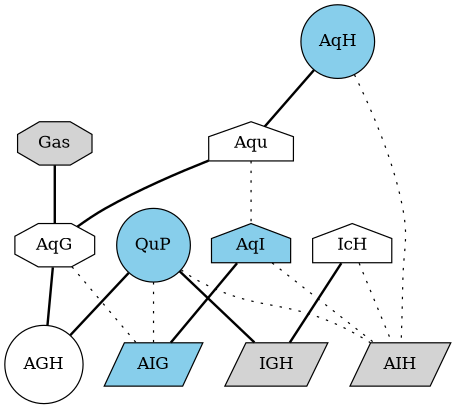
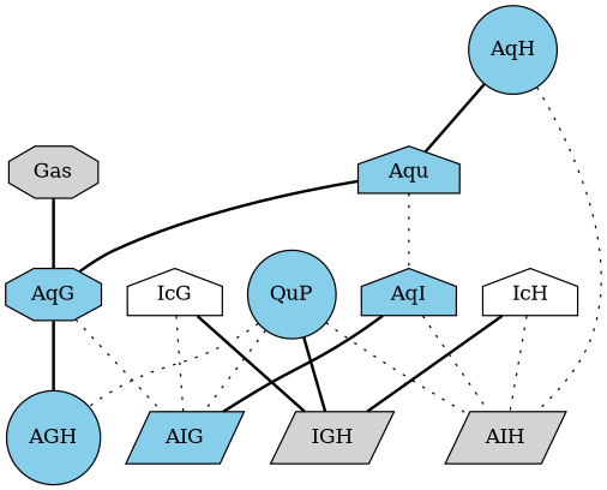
  graph {
    node [fillcolor=skyblue shape=house style=filled]
    edge [style=bold]
    QuP [shape=circle]
-   AGH [fillcolor=white shape=circle]
+   AGH [shape=circle]
    AIG [shape=parallelogram]
    AIH [fillcolor=lightgrey shape=parallelogram]
    IGH [fillcolor=lightgrey shape=parallelogram]
-   Aqu [fillcolor=white]
-   AqG [fillcolor=white shape=octagon]
+   Aqu
+   AqG [shape=octagon]
    AqI
+   IcG [fillcolor=white]
    AqH [shape=circle]
    IcH [fillcolor=white]
    Gas [fillcolor=lightgrey shape=octagon]
-   QuP -- AGH
+   QuP -- AGH [style=dotted]
    QuP -- AIG [style=dotted]
    QuP -- AIH [style=dotted]
    QuP -- IGH
    Aqu -- AqG
    Aqu -- AqI [style=dotted]
    AqG -- AGH
    AqG -- AIG [style=dotted]
    AqI -- AIG
    AqI -- AIH [style=dotted]
+   IcG -- AIG [style=dotted]
+   IcG -- IGH
    AqH -- AIH [style=dotted]
    AqH -- Aqu
    IcH -- AIH [style=dotted]
    IcH -- IGH
    Gas -- AqG
  }
